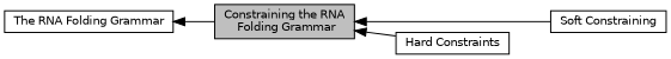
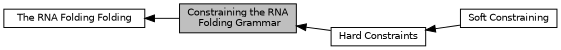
  digraph {
    rankdir=LR
    node [color=black fontname=Helvetica fontsize=10 shape=box]
    edge [dir=back fontname=Helvetica fontsize=10 labelfontname=Helvetica labelfontsize=10 shape=plaintext style=solid]
    n1 [fillcolor=grey75 fontcolor=black height=0.2 label="Constraining the RNA\l Folding Grammar" style=filled width=0.4]
    n2 [height=0.2 label="Soft Constraining" width=0.4]
    n3 [height=0.2 label="Hard Constraints" width=0.4]
-   n4 [height=0.2 label="The RNA Folding Grammar" width=0.4]
-   n1 -> n2
+   n4 [height=0.2 label="The RNA Folding Folding" width=0.4]
+   n3 -> n2
    n1 -> n3
    n4 -> n1
  }
